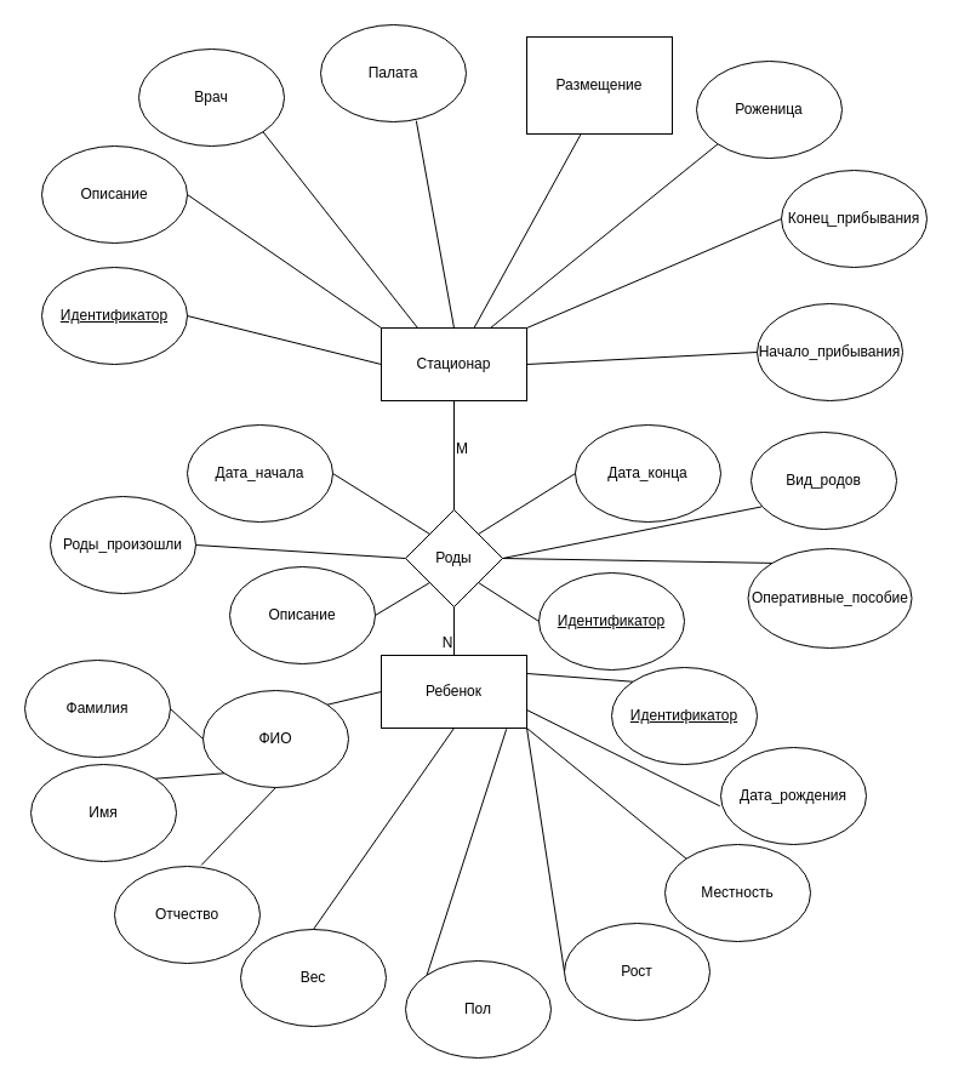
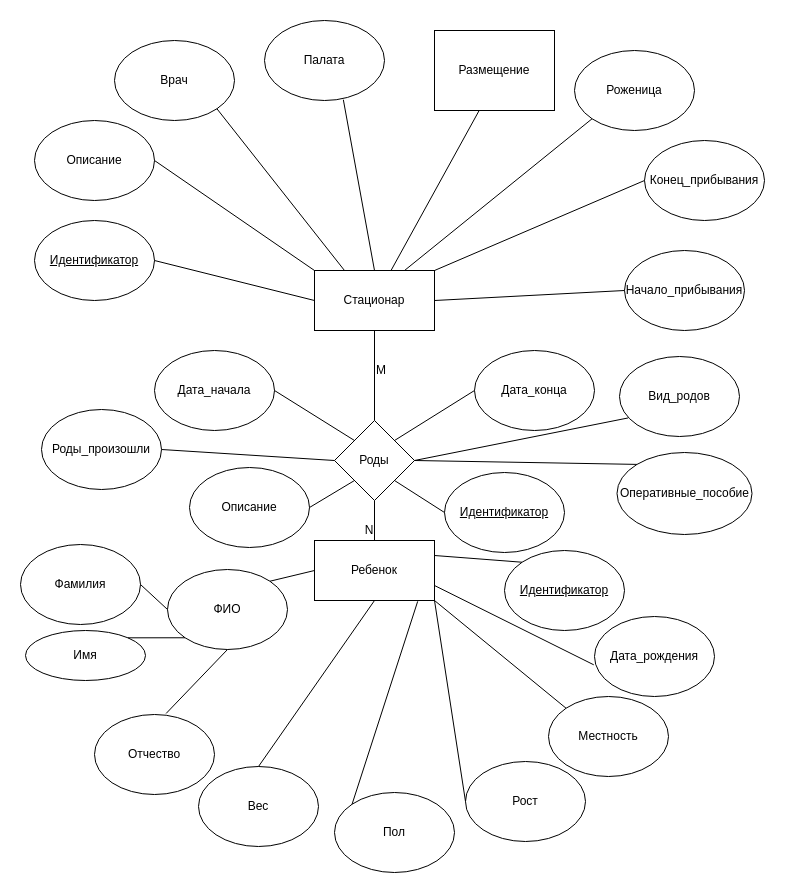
  <mxCell id="0" />
  <mxCell id="1" parent="0" />
  <mxCell id="2" value="Стационар" style="rounded=0;whiteSpace=wrap;html=1;" parent="1" vertex="1"><mxGeometry x="314" y="270" width="120" height="60" as="geometry" /></mxCell>
  <mxCell id="3" value="Роды" style="rhombus;whiteSpace=wrap;html=1;" parent="1" vertex="1"><mxGeometry x="334" y="420" width="80" height="80" as="geometry" /></mxCell>
  <mxCell id="4" value="Ребенок" style="rounded=0;whiteSpace=wrap;html=1;" parent="1" vertex="1"><mxGeometry x="314" y="540" width="120" height="60" as="geometry" /></mxCell>
  <mxCell id="5" value="" style="endArrow=none;html=1;entryX=0.5;entryY=1;entryDx=0;entryDy=0;exitX=0.5;exitY=0;exitDx=0;exitDy=0;" parent="1" source="3" target="2" edge="1"><mxGeometry width="50" height="50" relative="1" as="geometry"><mxPoint x="364" y="420" as="sourcePoint" /><mxPoint x="414" y="370" as="targetPoint" /></mxGeometry></mxCell>
  <mxCell id="6" value="" style="endArrow=none;html=1;exitX=0.5;exitY=0;exitDx=0;exitDy=0;entryX=0.5;entryY=1;entryDx=0;entryDy=0;" parent="1" source="4" target="3" edge="1"><mxGeometry width="50" height="50" relative="1" as="geometry"><mxPoint x="394" y="560" as="sourcePoint" /><mxPoint x="444" y="510" as="targetPoint" /></mxGeometry></mxCell>
  <mxCell id="7" value="N" style="text;html=1;strokeColor=none;fillColor=none;align=center;verticalAlign=middle;whiteSpace=wrap;rounded=0;" parent="1" vertex="1"><mxGeometry x="334" y="520" width="70" height="20" as="geometry" /></mxCell>
  <mxCell id="8" value="M" style="text;html=1;strokeColor=none;fillColor=none;align=center;verticalAlign=middle;whiteSpace=wrap;rounded=0;" parent="1" vertex="1"><mxGeometry x="354" y="360" width="54" height="20" as="geometry" /></mxCell>
  <mxCell id="9" value="Дата_конца" style="ellipse;whiteSpace=wrap;html=1;" parent="1" vertex="1"><mxGeometry x="474" y="350" width="120" height="80" as="geometry" /></mxCell>
  <mxCell id="10" value="Дата_начала" style="ellipse;whiteSpace=wrap;html=1;" parent="1" vertex="1"><mxGeometry x="154" y="350" width="120" height="80" as="geometry" /></mxCell>
  <mxCell id="11" value="Описание" style="ellipse;whiteSpace=wrap;html=1;" parent="1" vertex="1"><mxGeometry x="189" y="467" width="120" height="80" as="geometry" /></mxCell>
  <mxCell id="12" value="&lt;u&gt;Идентификатор&lt;/u&gt;" style="ellipse;whiteSpace=wrap;html=1;" parent="1" vertex="1"><mxGeometry x="444" y="472" width="120" height="80" as="geometry" /></mxCell>
  <mxCell id="13" value="" style="endArrow=none;html=1;exitX=1;exitY=1;exitDx=0;exitDy=0;entryX=0;entryY=0.5;entryDx=0;entryDy=0;" parent="1" source="3" target="12" edge="1"><mxGeometry width="50" height="50" relative="1" as="geometry"><mxPoint x="424" y="520" as="sourcePoint" /><mxPoint x="474" y="470" as="targetPoint" /></mxGeometry></mxCell>
  <mxCell id="14" value="" style="endArrow=none;html=1;exitX=1;exitY=0;exitDx=0;exitDy=0;entryX=0;entryY=0.5;entryDx=0;entryDy=0;" parent="1" source="3" target="9" edge="1"><mxGeometry width="50" height="50" relative="1" as="geometry"><mxPoint x="404" y="470" as="sourcePoint" /><mxPoint x="454" y="420" as="targetPoint" /></mxGeometry></mxCell>
  <mxCell id="15" value="" style="endArrow=none;html=1;exitX=1;exitY=0.5;exitDx=0;exitDy=0;entryX=0;entryY=0;entryDx=0;entryDy=0;" parent="1" source="10" target="3" edge="1"><mxGeometry width="50" height="50" relative="1" as="geometry"><mxPoint x="314" y="460" as="sourcePoint" /><mxPoint x="364" y="410" as="targetPoint" /></mxGeometry></mxCell>
  <mxCell id="16" value="" style="endArrow=none;html=1;exitX=1;exitY=0.5;exitDx=0;exitDy=0;entryX=0;entryY=1;entryDx=0;entryDy=0;" parent="1" source="11" target="3" edge="1"><mxGeometry width="50" height="50" relative="1" as="geometry"><mxPoint x="284" y="530" as="sourcePoint" /><mxPoint x="334" y="480" as="targetPoint" /></mxGeometry></mxCell>
  <mxCell id="17" value="ФИО" style="ellipse;whiteSpace=wrap;html=1;" parent="1" vertex="1"><mxGeometry x="167" y="569" width="120" height="80" as="geometry" /></mxCell>
  <mxCell id="18" value="Фамилия" style="ellipse;whiteSpace=wrap;html=1;" parent="1" vertex="1"><mxGeometry x="20" y="544" width="120" height="80" as="geometry" /></mxCell>
- <mxCell id="19" value="Имя" style="ellipse;whiteSpace=wrap;html=1;" parent="1" vertex="1"><mxGeometry x="25" y="630" width="120" height="80" as="geometry" /></mxCell>
+ <mxCell id="19" value="Имя" style="ellipse;whiteSpace=wrap;html=1;" parent="1" vertex="1"><mxGeometry x="25" y="630" width="120" height="50" as="geometry" /></mxCell>
  <mxCell id="20" value="Отчество" style="ellipse;whiteSpace=wrap;html=1;" parent="1" vertex="1"><mxGeometry x="94" y="714" width="120" height="80" as="geometry" /></mxCell>
  <mxCell id="21" value="Вес" style="ellipse;whiteSpace=wrap;html=1;" parent="1" vertex="1"><mxGeometry x="198" y="766" width="120" height="80" as="geometry" /></mxCell>
  <mxCell id="22" value="Рост" style="ellipse;whiteSpace=wrap;html=1;" parent="1" vertex="1"><mxGeometry x="465" y="761" width="120" height="80" as="geometry" /></mxCell>
  <mxCell id="23" value="Дата_рождения" style="ellipse;whiteSpace=wrap;html=1;" parent="1" vertex="1"><mxGeometry x="594" y="616" width="120" height="80" as="geometry" /></mxCell>
  <mxCell id="24" value="&lt;u&gt;Идентификатор&lt;/u&gt;" style="ellipse;whiteSpace=wrap;html=1;" parent="1" vertex="1"><mxGeometry x="504" y="550" width="120" height="80" as="geometry" /></mxCell>
  <mxCell id="25" value="Пол" style="ellipse;whiteSpace=wrap;html=1;" parent="1" vertex="1"><mxGeometry x="334" y="792" width="120" height="80" as="geometry" /></mxCell>
  <mxCell id="26" value="" style="endArrow=none;html=1;exitX=1;exitY=0;exitDx=0;exitDy=0;entryX=0;entryY=0.5;entryDx=0;entryDy=0;" parent="1" source="17" target="4" edge="1"><mxGeometry width="50" height="50" relative="1" as="geometry"><mxPoint x="364" y="720" as="sourcePoint" /><mxPoint x="414" y="670" as="targetPoint" /></mxGeometry></mxCell>
  <mxCell id="27" value="" style="endArrow=none;html=1;exitX=0.597;exitY=-0.013;exitDx=0;exitDy=0;exitPerimeter=0;entryX=0.5;entryY=1;entryDx=0;entryDy=0;" parent="1" source="20" target="17" edge="1"><mxGeometry width="50" height="50" relative="1" as="geometry"><mxPoint x="264" y="730" as="sourcePoint" /><mxPoint x="314" y="680" as="targetPoint" /></mxGeometry></mxCell>
  <mxCell id="28" value="" style="endArrow=none;html=1;exitX=0;exitY=0.5;exitDx=0;exitDy=0;entryX=1;entryY=0.5;entryDx=0;entryDy=0;" parent="1" source="17" target="18" edge="1"><mxGeometry width="50" height="50" relative="1" as="geometry"><mxPoint x="424" y="600" as="sourcePoint" /><mxPoint x="474" y="550" as="targetPoint" /></mxGeometry></mxCell>
  <mxCell id="29" value="" style="endArrow=none;html=1;exitX=0;exitY=1;exitDx=0;exitDy=0;entryX=1;entryY=0;entryDx=0;entryDy=0;" parent="1" source="17" target="19" edge="1"><mxGeometry width="50" height="50" relative="1" as="geometry"><mxPoint x="424" y="600" as="sourcePoint" /><mxPoint x="474" y="550" as="targetPoint" /></mxGeometry></mxCell>
  <mxCell id="30" value="" style="endArrow=none;html=1;exitX=0.5;exitY=0;exitDx=0;exitDy=0;entryX=0.5;entryY=1;entryDx=0;entryDy=0;" parent="1" source="21" target="4" edge="1"><mxGeometry width="50" height="50" relative="1" as="geometry"><mxPoint x="384" y="690" as="sourcePoint" /><mxPoint x="434" y="640" as="targetPoint" /></mxGeometry></mxCell>
  <mxCell id="31" value="" style="endArrow=none;html=1;entryX=0.86;entryY=1.014;entryDx=0;entryDy=0;entryPerimeter=0;exitX=0;exitY=0;exitDx=0;exitDy=0;" parent="1" source="25" target="4" edge="1"><mxGeometry width="50" height="50" relative="1" as="geometry"><mxPoint x="514" y="757" as="sourcePoint" /><mxPoint x="534" y="680" as="targetPoint" /></mxGeometry></mxCell>
  <mxCell id="32" value="" style="endArrow=none;html=1;exitX=1;exitY=1;exitDx=0;exitDy=0;entryX=0;entryY=0.5;entryDx=0;entryDy=0;" parent="1" source="4" target="22" edge="1"><mxGeometry width="50" height="50" relative="1" as="geometry"><mxPoint x="504" y="710" as="sourcePoint" /><mxPoint x="554" y="660" as="targetPoint" /></mxGeometry></mxCell>
  <mxCell id="33" value="" style="endArrow=none;html=1;exitX=1;exitY=0.25;exitDx=0;exitDy=0;entryX=0;entryY=0;entryDx=0;entryDy=0;" parent="1" source="4" target="24" edge="1"><mxGeometry width="50" height="50" relative="1" as="geometry"><mxPoint x="424" y="600" as="sourcePoint" /><mxPoint x="474" y="550" as="targetPoint" /></mxGeometry></mxCell>
  <mxCell id="34" value="" style="endArrow=none;html=1;exitX=1;exitY=0.75;exitDx=0;exitDy=0;entryX=-0.006;entryY=0.604;entryDx=0;entryDy=0;entryPerimeter=0;" parent="1" source="4" target="23" edge="1"><mxGeometry width="50" height="50" relative="1" as="geometry"><mxPoint x="434" y="620" as="sourcePoint" /><mxPoint x="484" y="570" as="targetPoint" /></mxGeometry></mxCell>
  <mxCell id="35" value="Роженица" style="ellipse;whiteSpace=wrap;html=1;" parent="1" vertex="1"><mxGeometry x="574" y="50" width="120" height="80" as="geometry" /></mxCell>
  <mxCell id="36" value="Размещение" style="whiteSpace=wrap;html=1;rounded=0;" parent="1" vertex="1"><mxGeometry x="434" y="30" width="120" height="80" as="geometry" /></mxCell>
  <mxCell id="37" value="Палата" style="ellipse;whiteSpace=wrap;html=1;" parent="1" vertex="1"><mxGeometry x="264" y="20" width="120" height="80" as="geometry" /></mxCell>
  <mxCell id="38" value="Врач" style="ellipse;whiteSpace=wrap;html=1;" parent="1" vertex="1"><mxGeometry x="114" y="40" width="120" height="80" as="geometry" /></mxCell>
  <mxCell id="39" value="&lt;u&gt;Идентификатор&lt;/u&gt;" style="ellipse;whiteSpace=wrap;html=1;" parent="1" vertex="1"><mxGeometry x="34" y="220" width="120" height="80" as="geometry" /></mxCell>
  <mxCell id="40" value="Конец_прибывания" style="ellipse;whiteSpace=wrap;html=1;" parent="1" vertex="1"><mxGeometry x="644" y="140" width="120" height="80" as="geometry" /></mxCell>
  <mxCell id="41" value="Начало_прибывания" style="ellipse;whiteSpace=wrap;html=1;" parent="1" vertex="1"><mxGeometry x="624" y="250" width="120" height="80" as="geometry" /></mxCell>
  <mxCell id="42" value="Описание" style="ellipse;whiteSpace=wrap;html=1;" parent="1" vertex="1"><mxGeometry x="34" y="120" width="120" height="80" as="geometry" /></mxCell>
  <mxCell id="43" value="" style="endArrow=none;html=1;exitX=1;exitY=0.5;exitDx=0;exitDy=0;entryX=0;entryY=0.5;entryDx=0;entryDy=0;" parent="1" source="2" target="41" edge="1"><mxGeometry width="50" height="50" relative="1" as="geometry"><mxPoint x="404" y="240" as="sourcePoint" /><mxPoint x="454" y="190" as="targetPoint" /></mxGeometry></mxCell>
  <mxCell id="44" value="" style="endArrow=none;html=1;entryX=0.37;entryY=1.006;entryDx=0;entryDy=0;entryPerimeter=0;" parent="1" source="2" target="36" edge="1"><mxGeometry width="50" height="50" relative="1" as="geometry"><mxPoint x="424" y="170" as="sourcePoint" /><mxPoint x="474" y="120" as="targetPoint" /></mxGeometry></mxCell>
  <mxCell id="45" value="" style="endArrow=none;html=1;exitX=0.75;exitY=0;exitDx=0;exitDy=0;entryX=0;entryY=1;entryDx=0;entryDy=0;" parent="1" source="2" target="35" edge="1"><mxGeometry width="50" height="50" relative="1" as="geometry"><mxPoint x="424" y="170" as="sourcePoint" /><mxPoint x="474" y="120" as="targetPoint" /></mxGeometry></mxCell>
  <mxCell id="46" value="" style="endArrow=none;html=1;exitX=1;exitY=0;exitDx=0;exitDy=0;entryX=0;entryY=0.5;entryDx=0;entryDy=0;" parent="1" source="2" target="40" edge="1"><mxGeometry width="50" height="50" relative="1" as="geometry"><mxPoint x="424" y="170" as="sourcePoint" /><mxPoint x="474" y="120" as="targetPoint" /></mxGeometry></mxCell>
  <mxCell id="47" value="" style="endArrow=none;html=1;exitX=0.5;exitY=0;exitDx=0;exitDy=0;entryX=0.657;entryY=0.99;entryDx=0;entryDy=0;entryPerimeter=0;" parent="1" source="2" target="37" edge="1"><mxGeometry width="50" height="50" relative="1" as="geometry"><mxPoint x="424" y="170" as="sourcePoint" /><mxPoint x="474" y="120" as="targetPoint" /></mxGeometry></mxCell>
  <mxCell id="48" value="" style="endArrow=none;html=1;exitX=0.25;exitY=0;exitDx=0;exitDy=0;entryX=1;entryY=1;entryDx=0;entryDy=0;" parent="1" source="2" target="38" edge="1"><mxGeometry width="50" height="50" relative="1" as="geometry"><mxPoint x="424" y="170" as="sourcePoint" /><mxPoint x="474" y="120" as="targetPoint" /></mxGeometry></mxCell>
  <mxCell id="49" value="" style="endArrow=none;html=1;entryX=0;entryY=0;entryDx=0;entryDy=0;exitX=1;exitY=0.5;exitDx=0;exitDy=0;" parent="1" source="42" target="2" edge="1"><mxGeometry width="50" height="50" relative="1" as="geometry"><mxPoint x="194" y="320" as="sourcePoint" /><mxPoint x="244" y="270" as="targetPoint" /></mxGeometry></mxCell>
  <mxCell id="50" value="" style="endArrow=none;html=1;exitX=1;exitY=0.5;exitDx=0;exitDy=0;entryX=0;entryY=0.5;entryDx=0;entryDy=0;" parent="1" source="39" target="2" edge="1"><mxGeometry width="50" height="50" relative="1" as="geometry"><mxPoint x="204" y="340" as="sourcePoint" /><mxPoint x="254" y="290" as="targetPoint" /></mxGeometry></mxCell>
  <mxCell id="51" value="Роды_произошли" style="ellipse;whiteSpace=wrap;html=1;" vertex="1" parent="1"><mxGeometry x="41" y="409" width="120" height="80" as="geometry" /></mxCell>
  <mxCell id="52" value="" style="endArrow=none;html=1;exitX=0;exitY=0.5;exitDx=0;exitDy=0;entryX=1;entryY=0.5;entryDx=0;entryDy=0;" edge="1" parent="1" source="3" target="51"><mxGeometry width="50" height="50" relative="1" as="geometry"><mxPoint x="381" y="440" as="sourcePoint" /><mxPoint x="431" y="390" as="targetPoint" /></mxGeometry></mxCell>
  <mxCell id="53" value="Вид_родов" style="ellipse;whiteSpace=wrap;html=1;" vertex="1" parent="1"><mxGeometry x="619" y="356" width="120" height="80" as="geometry" /></mxCell>
  <mxCell id="54" value="" style="endArrow=none;html=1;exitX=1;exitY=0.5;exitDx=0;exitDy=0;entryX=0.072;entryY=0.768;entryDx=0;entryDy=0;entryPerimeter=0;" edge="1" parent="1" source="3" target="53"><mxGeometry width="50" height="50" relative="1" as="geometry"><mxPoint x="381" y="440" as="sourcePoint" /><mxPoint x="616" y="413" as="targetPoint" /></mxGeometry></mxCell>
  <mxCell id="55" value="Оперативные_пособие" style="ellipse;whiteSpace=wrap;html=1;" vertex="1" parent="1"><mxGeometry x="616.5" y="452" width="135" height="82" as="geometry" /></mxCell>
  <mxCell id="56" value="" style="endArrow=none;html=1;exitX=1;exitY=0.5;exitDx=0;exitDy=0;entryX=0;entryY=0;entryDx=0;entryDy=0;" edge="1" parent="1" source="3" target="55"><mxGeometry width="50" height="50" relative="1" as="geometry"><mxPoint x="381" y="440" as="sourcePoint" /><mxPoint x="431" y="390" as="targetPoint" /></mxGeometry></mxCell>
  <mxCell id="57" value="Местность" style="ellipse;whiteSpace=wrap;html=1;" vertex="1" parent="1"><mxGeometry x="548" y="696" width="120" height="80" as="geometry" /></mxCell>
  <mxCell id="58" value="" style="endArrow=none;html=1;exitX=1;exitY=1;exitDx=0;exitDy=0;entryX=0;entryY=0;entryDx=0;entryDy=0;" edge="1" parent="1" source="4" target="57"><mxGeometry width="50" height="50" relative="1" as="geometry"><mxPoint x="381" y="666" as="sourcePoint" /><mxPoint x="431" y="616" as="targetPoint" /></mxGeometry></mxCell>
